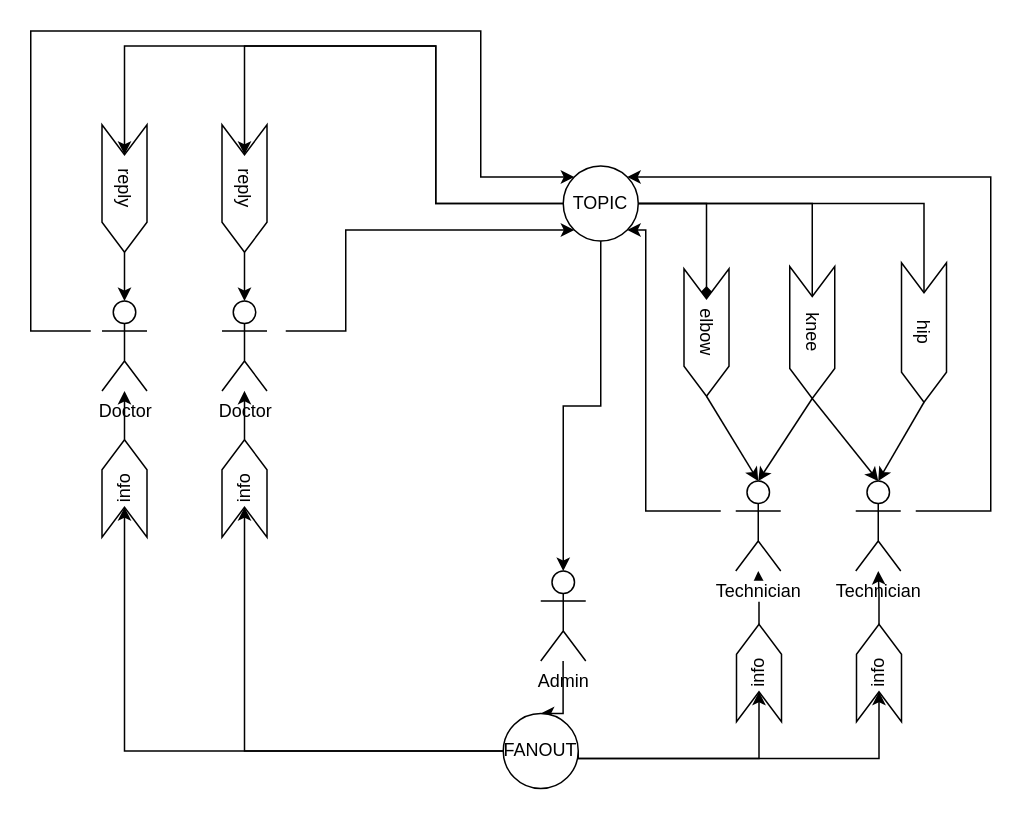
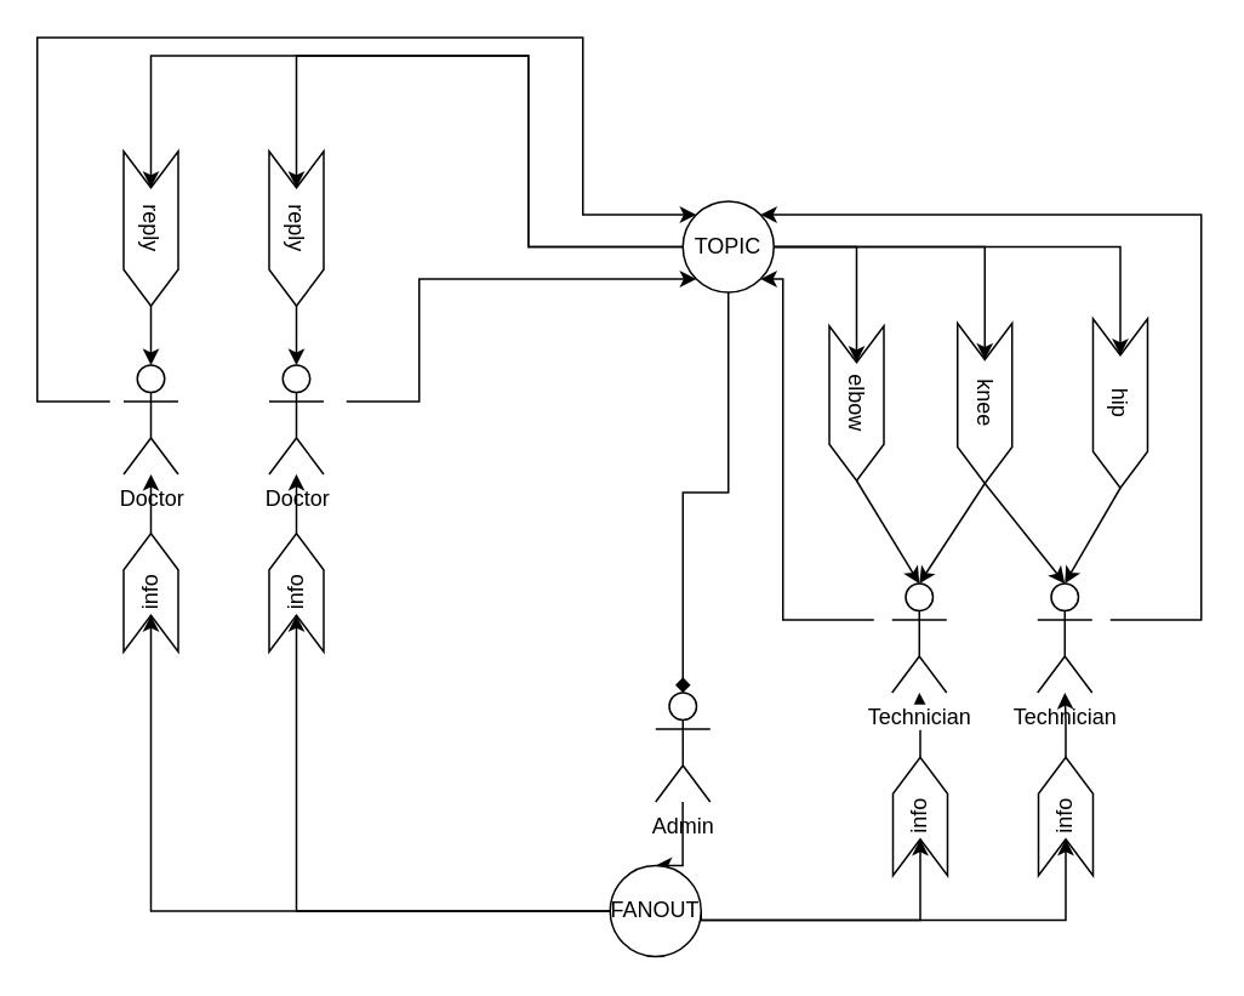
  <mxCell id="0" />
  <mxCell id="1" parent="0" />
  <mxCell id="2" style="edgeStyle=orthogonalEdgeStyle;rounded=0;orthogonalLoop=1;jettySize=auto;html=1;exitX=1;exitY=0.5;exitDx=0;exitDy=0;" edge="1" parent="1" source="3" target="5"><mxGeometry relative="1" as="geometry" /></mxCell>
  <mxCell id="3" value="&lt;div&gt;info&lt;/div&gt;" style="shape=step;perimeter=stepPerimeter;whiteSpace=wrap;html=1;fixedSize=1;rotation=-90;" vertex="1" parent="1"><mxGeometry x="473" y="433" width="65" height="30" as="geometry" /></mxCell>
  <mxCell id="4" style="edgeStyle=orthogonalEdgeStyle;rounded=0;orthogonalLoop=1;jettySize=auto;html=1;entryX=1;entryY=1;entryDx=0;entryDy=0;startArrow=none;startFill=0;endArrow=classic;endFill=1;" edge="1" parent="1" target="19"><mxGeometry relative="1" as="geometry"><mxPoint x="480" y="340" as="sourcePoint" /><Array as="points"><mxPoint x="430" y="340" /><mxPoint x="430" y="153" /></Array></mxGeometry></mxCell>
  <mxCell id="5" value="&lt;div&gt;Technician&lt;/div&gt;" style="shape=umlActor;verticalLabelPosition=bottom;labelBackgroundColor=#ffffff;verticalAlign=top;html=1;outlineConnect=0;" vertex="1" parent="1"><mxGeometry x="490" y="320" width="30" height="60" as="geometry" /></mxCell>
  <mxCell id="6" value="&lt;div&gt;Admin&lt;/div&gt;" style="shape=umlActor;verticalLabelPosition=bottom;labelBackgroundColor=#ffffff;verticalAlign=top;html=1;outlineConnect=0;" vertex="1" parent="1"><mxGeometry x="360" y="380" width="30" height="60" as="geometry" /></mxCell>
  <mxCell id="7" style="edgeStyle=orthogonalEdgeStyle;rounded=0;orthogonalLoop=1;jettySize=auto;html=1;entryX=1;entryY=0;entryDx=0;entryDy=0;startArrow=none;startFill=0;endArrow=classic;endFill=1;" edge="1" parent="1" target="19"><mxGeometry relative="1" as="geometry"><mxPoint x="610" y="340" as="sourcePoint" /><Array as="points"><mxPoint x="660" y="340" /><mxPoint x="660" y="117" /></Array></mxGeometry></mxCell>
  <mxCell id="8" value="&lt;div&gt;Technician&lt;/div&gt;" style="shape=umlActor;verticalLabelPosition=bottom;labelBackgroundColor=#ffffff;verticalAlign=top;html=1;outlineConnect=0;" vertex="1" parent="1"><mxGeometry x="570" y="320" width="30" height="60" as="geometry" /></mxCell>
  <mxCell id="9" style="edgeStyle=orthogonalEdgeStyle;rounded=0;orthogonalLoop=1;jettySize=auto;html=1;entryX=0;entryY=1;entryDx=0;entryDy=0;startArrow=none;startFill=0;endArrow=classic;endFill=1;" edge="1" parent="1" target="19"><mxGeometry relative="1" as="geometry"><mxPoint x="190" y="220" as="sourcePoint" /><Array as="points"><mxPoint x="230" y="220" /><mxPoint x="230" y="153" /></Array></mxGeometry></mxCell>
  <mxCell id="10" value="&lt;div&gt;Doctor&lt;/div&gt;" style="shape=umlActor;verticalLabelPosition=bottom;labelBackgroundColor=#ffffff;verticalAlign=top;html=1;outlineConnect=0;" vertex="1" parent="1"><mxGeometry x="147.5" y="200" width="30" height="60" as="geometry" /></mxCell>
  <mxCell id="11" style="edgeStyle=orthogonalEdgeStyle;rounded=0;orthogonalLoop=1;jettySize=auto;html=1;entryX=0;entryY=0;entryDx=0;entryDy=0;startArrow=none;startFill=0;endArrow=classic;endFill=1;" edge="1" parent="1" target="19"><mxGeometry relative="1" as="geometry"><mxPoint x="60" y="220" as="sourcePoint" /><Array as="points"><mxPoint x="20" y="220" /><mxPoint x="20" y="20" /><mxPoint x="320" y="20" /><mxPoint x="320" y="117" /></Array></mxGeometry></mxCell>
  <mxCell id="12" value="&lt;div&gt;Doctor&lt;/div&gt;" style="shape=umlActor;verticalLabelPosition=bottom;labelBackgroundColor=#ffffff;verticalAlign=top;html=1;outlineConnect=0;" vertex="1" parent="1"><mxGeometry x="67.5" y="200" width="30" height="60" as="geometry" /></mxCell>
- <mxCell id="13" style="edgeStyle=orthogonalEdgeStyle;rounded=0;orthogonalLoop=1;jettySize=auto;html=1;exitX=1;exitY=0.5;exitDx=0;exitDy=0;entryX=0;entryY=0.5;entryDx=0;entryDy=0;endArrow=diamond;" edge="1" parent="1" source="19" target="28"><mxGeometry relative="1" as="geometry" /></mxCell>
- <mxCell id="14" style="edgeStyle=orthogonalEdgeStyle;rounded=0;orthogonalLoop=1;jettySize=auto;html=1;exitX=1;exitY=0.5;exitDx=0;exitDy=0;entryX=0;entryY=0.5;entryDx=0;entryDy=0;endArrow=none;" edge="1" parent="1" source="19" target="29"><mxGeometry relative="1" as="geometry" /></mxCell>
- <mxCell id="15" style="edgeStyle=orthogonalEdgeStyle;rounded=0;orthogonalLoop=1;jettySize=auto;html=1;exitX=1;exitY=0.5;exitDx=0;exitDy=0;entryX=0;entryY=0.5;entryDx=0;entryDy=0;endArrow=none;" edge="1" parent="1" source="19" target="30"><mxGeometry relative="1" as="geometry" /></mxCell>
- <mxCell id="16" style="edgeStyle=orthogonalEdgeStyle;rounded=0;orthogonalLoop=1;jettySize=auto;html=1;exitX=0.5;exitY=1;exitDx=0;exitDy=0;entryX=0.5;entryY=0;entryDx=0;entryDy=0;entryPerimeter=0;startArrow=none;startFill=0;endArrow=classic;endFill=1;" edge="1" parent="1" source="19" target="6"><mxGeometry relative="1" as="geometry" /></mxCell>
+ <mxCell id="13" style="edgeStyle=orthogonalEdgeStyle;rounded=0;orthogonalLoop=1;jettySize=auto;html=1;exitX=1;exitY=0.5;exitDx=0;exitDy=0;entryX=0;entryY=0.5;entryDx=0;entryDy=0;" edge="1" parent="1" source="19" target="28"><mxGeometry relative="1" as="geometry" /></mxCell>
+ <mxCell id="14" style="edgeStyle=orthogonalEdgeStyle;rounded=0;orthogonalLoop=1;jettySize=auto;html=1;exitX=1;exitY=0.5;exitDx=0;exitDy=0;entryX=0;entryY=0.5;entryDx=0;entryDy=0;" edge="1" parent="1" source="19" target="29"><mxGeometry relative="1" as="geometry" /></mxCell>
+ <mxCell id="15" style="edgeStyle=orthogonalEdgeStyle;rounded=0;orthogonalLoop=1;jettySize=auto;html=1;exitX=1;exitY=0.5;exitDx=0;exitDy=0;entryX=0;entryY=0.5;entryDx=0;entryDy=0;" edge="1" parent="1" source="19" target="30"><mxGeometry relative="1" as="geometry" /></mxCell>
+ <mxCell id="16" style="edgeStyle=orthogonalEdgeStyle;rounded=0;orthogonalLoop=1;jettySize=auto;html=1;exitX=0.5;exitY=1;exitDx=0;exitDy=0;entryX=0.5;entryY=0;entryDx=0;entryDy=0;entryPerimeter=0;startArrow=none;startFill=0;endArrow=diamond;endFill=1;" edge="1" parent="1" source="19" target="6"><mxGeometry relative="1" as="geometry" /></mxCell>
  <mxCell id="17" style="edgeStyle=orthogonalEdgeStyle;rounded=0;orthogonalLoop=1;jettySize=auto;html=1;exitX=0;exitY=0.5;exitDx=0;exitDy=0;entryX=0;entryY=0.5;entryDx=0;entryDy=0;startArrow=none;startFill=0;endArrow=classic;endFill=1;" edge="1" parent="1" source="19" target="40"><mxGeometry relative="1" as="geometry"><Array as="points"><mxPoint x="290" y="135" /><mxPoint x="290" y="30" /><mxPoint x="162" y="30" /></Array></mxGeometry></mxCell>
  <mxCell id="18" style="edgeStyle=orthogonalEdgeStyle;rounded=0;orthogonalLoop=1;jettySize=auto;html=1;exitX=0;exitY=0.5;exitDx=0;exitDy=0;entryX=0;entryY=0.5;entryDx=0;entryDy=0;startArrow=none;startFill=0;endArrow=classic;endFill=1;" edge="1" parent="1" source="19" target="42"><mxGeometry relative="1" as="geometry"><Array as="points"><mxPoint x="290" y="135" /><mxPoint x="290" y="30" /><mxPoint x="82" y="30" /></Array></mxGeometry></mxCell>
  <mxCell id="19" value="&lt;div&gt;TOPIC&lt;/div&gt;" style="ellipse;whiteSpace=wrap;html=1;aspect=fixed;" vertex="1" parent="1"><mxGeometry x="375" y="110" width="50" height="50" as="geometry" /></mxCell>
  <mxCell id="20" style="edgeStyle=orthogonalEdgeStyle;rounded=0;orthogonalLoop=1;jettySize=auto;html=1;exitX=1;exitY=0.5;exitDx=0;exitDy=0;entryX=0;entryY=0.5;entryDx=0;entryDy=0;" edge="1" parent="1" source="25" target="27"><mxGeometry relative="1" as="geometry"><Array as="points"><mxPoint x="585" y="505" /></Array></mxGeometry></mxCell>
  <mxCell id="21" style="edgeStyle=orthogonalEdgeStyle;rounded=0;orthogonalLoop=1;jettySize=auto;html=1;exitX=0;exitY=0.5;exitDx=0;exitDy=0;entryX=0;entryY=0.5;entryDx=0;entryDy=0;" edge="1" parent="1" source="25" target="36"><mxGeometry relative="1" as="geometry" /></mxCell>
  <mxCell id="22" style="edgeStyle=orthogonalEdgeStyle;rounded=0;orthogonalLoop=1;jettySize=auto;html=1;exitX=0;exitY=0.5;exitDx=0;exitDy=0;entryX=0;entryY=0.5;entryDx=0;entryDy=0;" edge="1" parent="1" source="25" target="38"><mxGeometry relative="1" as="geometry" /></mxCell>
  <mxCell id="23" style="edgeStyle=orthogonalEdgeStyle;rounded=0;orthogonalLoop=1;jettySize=auto;html=1;exitX=1;exitY=0.5;exitDx=0;exitDy=0;entryX=0;entryY=0.5;entryDx=0;entryDy=0;" edge="1" parent="1" source="25" target="3"><mxGeometry relative="1" as="geometry"><Array as="points"><mxPoint x="506" y="505" /></Array></mxGeometry></mxCell>
  <mxCell id="24" style="edgeStyle=orthogonalEdgeStyle;rounded=0;orthogonalLoop=1;jettySize=auto;html=1;exitX=0.5;exitY=0;exitDx=0;exitDy=0;startArrow=classic;startFill=1;endArrow=none;endFill=0;" edge="1" parent="1" source="25"><mxGeometry relative="1" as="geometry"><mxPoint x="374.907" y="439.93" as="targetPoint" /></mxGeometry></mxCell>
  <mxCell id="25" value="FANOUT" style="ellipse;whiteSpace=wrap;html=1;aspect=fixed;" vertex="1" parent="1"><mxGeometry x="335" y="475" width="50" height="50" as="geometry" /></mxCell>
  <mxCell id="26" style="edgeStyle=orthogonalEdgeStyle;rounded=0;orthogonalLoop=1;jettySize=auto;html=1;exitX=1;exitY=0.5;exitDx=0;exitDy=0;" edge="1" parent="1" source="27" target="8"><mxGeometry relative="1" as="geometry" /></mxCell>
  <mxCell id="27" value="info" style="shape=step;perimeter=stepPerimeter;whiteSpace=wrap;html=1;fixedSize=1;rotation=-90;" vertex="1" parent="1"><mxGeometry x="553" y="433" width="65" height="30" as="geometry" /></mxCell>
  <mxCell id="28" value="&lt;div&gt;elbow&lt;/div&gt;" style="shape=step;perimeter=stepPerimeter;whiteSpace=wrap;html=1;fixedSize=1;rotation=90;" vertex="1" parent="1"><mxGeometry x="428" y="206" width="85" height="30" as="geometry" /></mxCell>
  <mxCell id="29" value="&lt;div&gt;knee&lt;/div&gt;" style="shape=step;perimeter=stepPerimeter;whiteSpace=wrap;html=1;fixedSize=1;rotation=90;" vertex="1" parent="1"><mxGeometry x="497" y="206" width="88" height="30" as="geometry" /></mxCell>
  <mxCell id="30" value="hip" style="shape=step;perimeter=stepPerimeter;whiteSpace=wrap;html=1;fixedSize=1;rotation=90;" vertex="1" parent="1"><mxGeometry x="569" y="206" width="93" height="30" as="geometry" /></mxCell>
  <mxCell id="31" value="" style="endArrow=classic;html=1;exitX=1;exitY=0.5;exitDx=0;exitDy=0;entryX=0.5;entryY=0;entryDx=0;entryDy=0;entryPerimeter=0;" edge="1" parent="1" source="28" target="5"><mxGeometry width="50" height="50" relative="1" as="geometry"><mxPoint x="400" y="340" as="sourcePoint" /><mxPoint x="500" y="320" as="targetPoint" /></mxGeometry></mxCell>
  <mxCell id="32" value="" style="endArrow=classic;html=1;exitX=1;exitY=0.5;exitDx=0;exitDy=0;entryX=0.5;entryY=0;entryDx=0;entryDy=0;entryPerimeter=0;" edge="1" parent="1" source="29" target="5"><mxGeometry width="50" height="50" relative="1" as="geometry"><mxPoint x="480.023" y="272.953" as="sourcePoint" /><mxPoint x="514.907" y="329.93" as="targetPoint" /></mxGeometry></mxCell>
  <mxCell id="33" value="" style="endArrow=classic;html=1;exitX=1;exitY=0.5;exitDx=0;exitDy=0;entryX=0.5;entryY=0;entryDx=0;entryDy=0;entryPerimeter=0;" edge="1" parent="1" source="30" target="8"><mxGeometry width="50" height="50" relative="1" as="geometry"><mxPoint x="605.488" y="270.012" as="sourcePoint" /><mxPoint x="569.907" y="324.43" as="targetPoint" /></mxGeometry></mxCell>
  <mxCell id="34" value="" style="endArrow=classic;html=1;exitX=1;exitY=0.5;exitDx=0;exitDy=0;entryX=0.5;entryY=0;entryDx=0;entryDy=0;entryPerimeter=0;" edge="1" parent="1" source="29" target="8"><mxGeometry width="50" height="50" relative="1" as="geometry"><mxPoint x="480.023" y="272.953" as="sourcePoint" /><mxPoint x="514.907" y="329.93" as="targetPoint" /></mxGeometry></mxCell>
  <mxCell id="35" style="edgeStyle=orthogonalEdgeStyle;rounded=0;orthogonalLoop=1;jettySize=auto;html=1;exitX=1;exitY=0.5;exitDx=0;exitDy=0;" edge="1" parent="1" source="36" target="12"><mxGeometry relative="1" as="geometry" /></mxCell>
  <mxCell id="36" value="&lt;div&gt;info&lt;/div&gt;" style="shape=step;perimeter=stepPerimeter;whiteSpace=wrap;html=1;fixedSize=1;rotation=-90;" vertex="1" parent="1"><mxGeometry x="50" y="310" width="65" height="30" as="geometry" /></mxCell>
  <mxCell id="37" style="edgeStyle=orthogonalEdgeStyle;rounded=0;orthogonalLoop=1;jettySize=auto;html=1;exitX=1;exitY=0.5;exitDx=0;exitDy=0;" edge="1" parent="1" source="38"><mxGeometry relative="1" as="geometry"><mxPoint x="162.5" y="259.889" as="targetPoint" /></mxGeometry></mxCell>
  <mxCell id="38" value="info" style="shape=step;perimeter=stepPerimeter;whiteSpace=wrap;html=1;fixedSize=1;rotation=-90;" vertex="1" parent="1"><mxGeometry x="130" y="310" width="65" height="30" as="geometry" /></mxCell>
  <mxCell id="39" style="edgeStyle=orthogonalEdgeStyle;rounded=0;orthogonalLoop=1;jettySize=auto;html=1;exitX=1;exitY=0.5;exitDx=0;exitDy=0;entryX=0.5;entryY=0;entryDx=0;entryDy=0;entryPerimeter=0;startArrow=none;startFill=0;endArrow=classic;endFill=1;" edge="1" parent="1" source="40" target="10"><mxGeometry relative="1" as="geometry" /></mxCell>
  <mxCell id="40" value="reply" style="shape=step;perimeter=stepPerimeter;whiteSpace=wrap;html=1;fixedSize=1;rotation=90;" vertex="1" parent="1"><mxGeometry x="120" y="110" width="85" height="30" as="geometry" /></mxCell>
  <mxCell id="41" style="edgeStyle=orthogonalEdgeStyle;rounded=0;orthogonalLoop=1;jettySize=auto;html=1;exitX=1;exitY=0.5;exitDx=0;exitDy=0;startArrow=none;startFill=0;endArrow=classic;endFill=1;" edge="1" parent="1" source="42" target="12"><mxGeometry relative="1" as="geometry" /></mxCell>
  <mxCell id="42" value="reply" style="shape=step;perimeter=stepPerimeter;whiteSpace=wrap;html=1;fixedSize=1;rotation=90;" vertex="1" parent="1"><mxGeometry x="40" y="110" width="85" height="30" as="geometry" /></mxCell>
